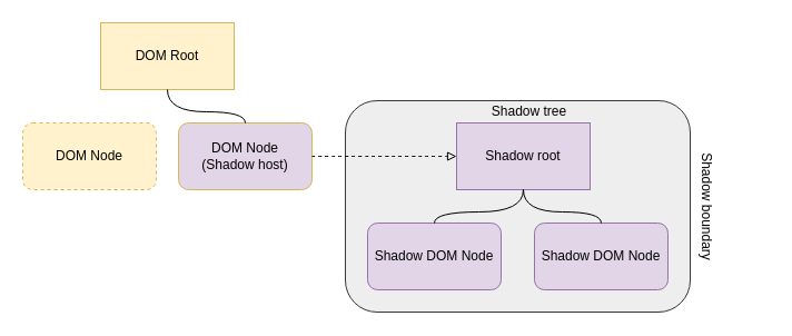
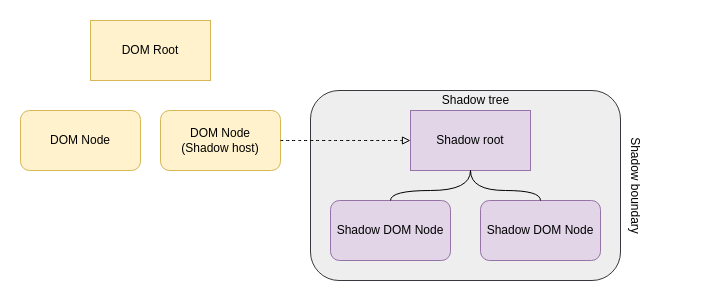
  <mxCell id="0" />
  <mxCell id="1" parent="0" />
  <mxCell id="2" value="" style="rounded=1;whiteSpace=wrap;html=1;fillColor=#eeeeee;strokeColor=#36393d;" vertex="1" parent="1"><mxGeometry x="310" y="90" width="310" height="190" as="geometry" /></mxCell>
  <mxCell id="3" value="" style="group" vertex="1" connectable="0" parent="1"><mxGeometry x="20" y="20" width="260" height="150" as="geometry" /></mxCell>
  <mxCell id="4" value="DOM Root" style="whiteSpace=wrap;html=1;fillColor=#fff2cc;strokeColor=#d6b656;rounded=0;" vertex="1" parent="3"><mxGeometry x="70" width="120" height="60" as="geometry" /></mxCell>
- <mxCell id="5" value="DOM Node&lt;br&gt;(Shadow host)" style="rounded=1;whiteSpace=wrap;html=1;fillColor=#e1d5e7;strokeColor=#d6b656;" vertex="1" parent="3"><mxGeometry x="140" y="90" width="120" height="60" as="geometry" /></mxCell>
- <mxCell id="6" style="edgeStyle=orthogonalEdgeStyle;curved=1;rounded=0;orthogonalLoop=1;jettySize=auto;html=1;exitX=0.5;exitY=1;exitDx=0;exitDy=0;entryX=0.5;entryY=0;entryDx=0;entryDy=0;endArrow=none;endFill=0;" edge="1" parent="3" source="4" target="5"><mxGeometry relative="1" as="geometry"><Array as="points"><mxPoint x="130" y="80" /><mxPoint x="200" y="80" /></Array></mxGeometry></mxCell>
- <mxCell id="7" value="DOM Node" style="rounded=1;whiteSpace=wrap;html=1;fillColor=#fff2cc;strokeColor=#d6b656;dashed=1;" vertex="1" parent="3"><mxGeometry y="90" width="120" height="60" as="geometry" /></mxCell>
+ <mxCell id="5" value="DOM Node&lt;br&gt;(Shadow host)" style="rounded=1;whiteSpace=wrap;html=1;fillColor=#fff2cc;strokeColor=#d6b656;" vertex="1" parent="3"><mxGeometry x="140" y="90" width="120" height="60" as="geometry" /></mxCell>
+ <mxCell id="7" value="DOM Node" style="rounded=1;whiteSpace=wrap;html=1;fillColor=#fff2cc;strokeColor=#d6b656;" vertex="1" parent="3"><mxGeometry y="90" width="120" height="60" as="geometry" /></mxCell>
  <mxCell id="8" value="Shadow boundary" style="text;html=1;align=center;verticalAlign=middle;resizable=0;points=[];autosize=1;strokeColor=none;fillColor=none;rotation=90;" vertex="1" parent="1"><mxGeometry x="580" y="175" width="110" height="20" as="geometry" /></mxCell>
  <mxCell id="9" value="" style="edgeStyle=orthogonalEdgeStyle;curved=1;rounded=0;orthogonalLoop=1;jettySize=auto;html=1;endArrow=block;endFill=0;dashed=1;" edge="1" parent="1" source="5" target="11"><mxGeometry relative="1" as="geometry" /></mxCell>
  <mxCell id="10" value="" style="group;fillColor=none;strokeColor=none;rounded=1;" vertex="1" connectable="0" parent="1"><mxGeometry x="330" y="110" width="290" height="150" as="geometry" /></mxCell>
  <mxCell id="11" value="Shadow root" style="whiteSpace=wrap;html=1;fillColor=#e1d5e7;strokeColor=#9673a6;rounded=0;" vertex="1" parent="10"><mxGeometry x="80" width="120" height="60" as="geometry" /></mxCell>
  <mxCell id="12" value="Shadow DOM Node" style="whiteSpace=wrap;html=1;fillColor=#e1d5e7;strokeColor=#9673a6;rounded=1;" vertex="1" parent="10"><mxGeometry y="90" width="120" height="60" as="geometry" /></mxCell>
  <mxCell id="13" value="" style="edgeStyle=orthogonalEdgeStyle;curved=1;rounded=0;orthogonalLoop=1;jettySize=auto;html=1;endArrow=none;endFill=0;" edge="1" parent="10" source="11" target="12"><mxGeometry relative="1" as="geometry" /></mxCell>
  <mxCell id="14" value="Shadow DOM Node" style="whiteSpace=wrap;html=1;fillColor=#e1d5e7;strokeColor=#9673a6;rounded=1;" vertex="1" parent="10"><mxGeometry x="150" y="90" width="120" height="60" as="geometry" /></mxCell>
  <mxCell id="15" value="" style="edgeStyle=orthogonalEdgeStyle;curved=1;rounded=0;orthogonalLoop=1;jettySize=auto;html=1;endArrow=none;endFill=0;" edge="1" parent="10" source="11" target="14"><mxGeometry relative="1" as="geometry" /></mxCell>
  <mxCell id="16" value="Shadow tree" style="text;html=1;align=center;verticalAlign=middle;resizable=0;points=[];autosize=1;strokeColor=none;fillColor=none;rotation=0;" vertex="1" parent="1"><mxGeometry x="435" y="90" width="80" height="20" as="geometry" /></mxCell>
